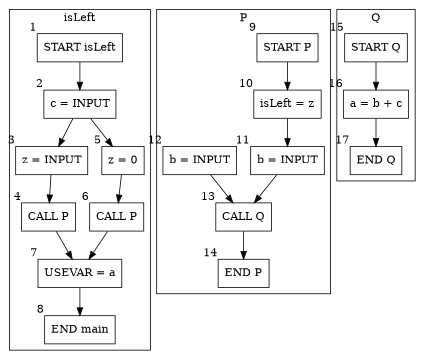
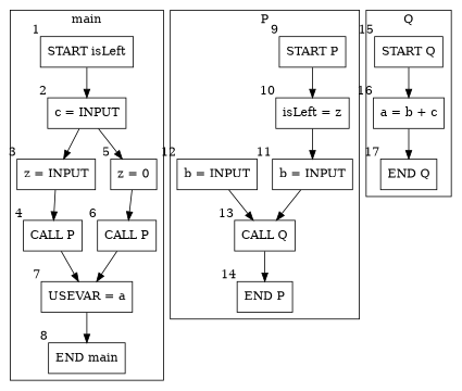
  digraph {
    fontname="DejaVu Serif"
    node [fontname="DejaVu Serif" shape=box]
    edge [fontname="DejaVu Serif"]
    n1 [label="START isLeft" xlabel=1]
    n2 [label="c = INPUT" xlabel=2]
    n3 [label="z = INPUT" xlabel=3]
    n4 [label="z = 0" xlabel=5]
    n5 [label="CALL P" xlabel=4]
    n6 [label="USEVAR = a" xlabel=7]
    n7 [label="CALL P" xlabel=6]
    n8 [label="END main" xlabel=8]
    n9 [label="START P" xlabel=9]
    n10 [label="isLeft = z" xlabel=10]
    n11 [label="b = INPUT" xlabel=11]
    n12 [label="b = INPUT" xlabel=12]
    n13 [label="CALL Q" xlabel=13]
    n14 [label="END P" xlabel=14]
    n15 [label="START Q" xlabel=15]
    n16 [label="a = b + c" xlabel=16]
    n17 [label="END Q" xlabel=17]
    subgraph cluster_1 {
-     label=isLeft
+     label=main
      n1
      n2
      n3
      n4
      n5
      n6
      n7
      n8
    }
    subgraph cluster_2 {
      label=P
      n9
      n10
      n11
      n12
      n13
      n14
    }
    subgraph cluster_3 {
      label=Q
      n15
      n16
      n17
    }
    n1 -> n2
    n2 -> n3
    n2 -> n4
    n3 -> n5
    n4 -> n7
    n5 -> n6
    n6 -> n8
    n7 -> n6
    n9 -> n10
    n10 -> n11
    n11 -> n13
    n12 -> n13
    n13 -> n14
    n15 -> n16
    n16 -> n17
  }
